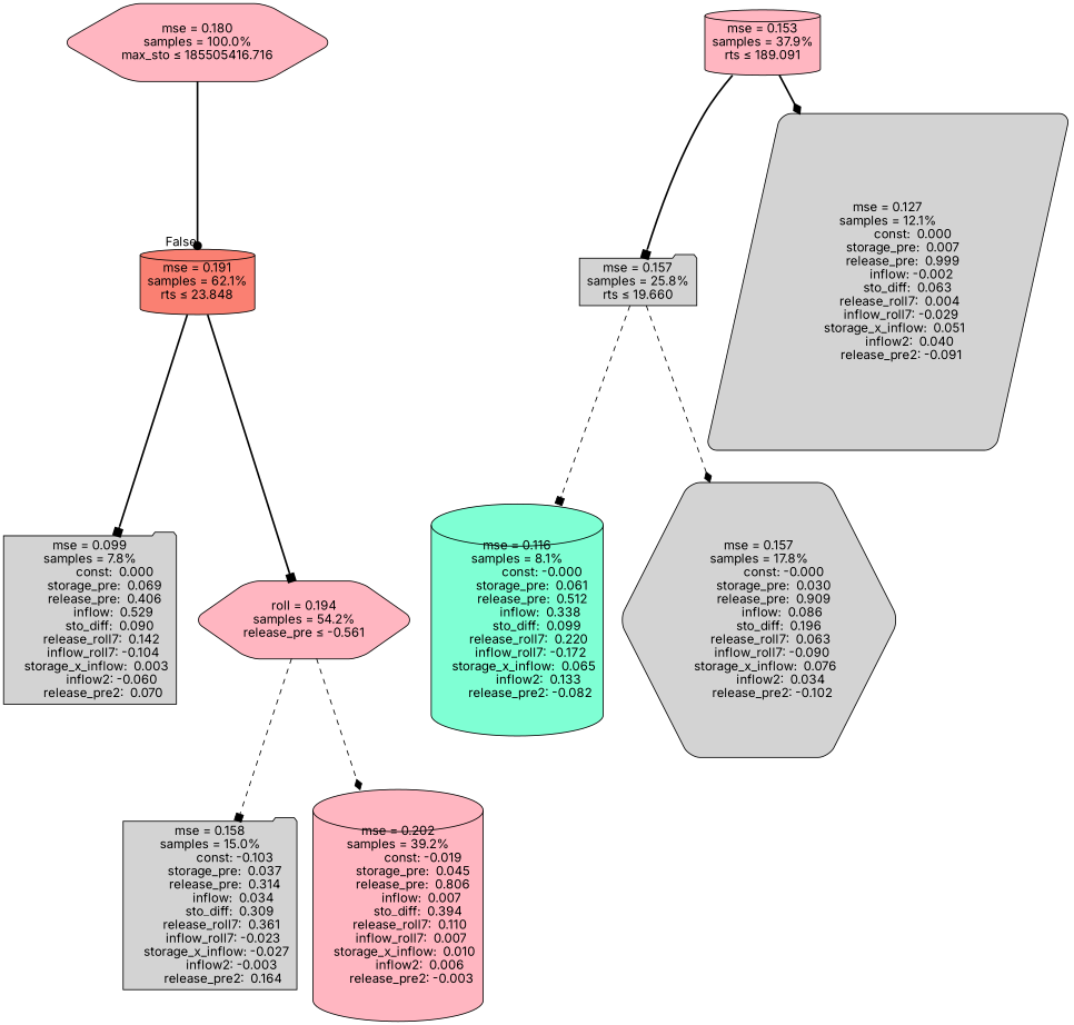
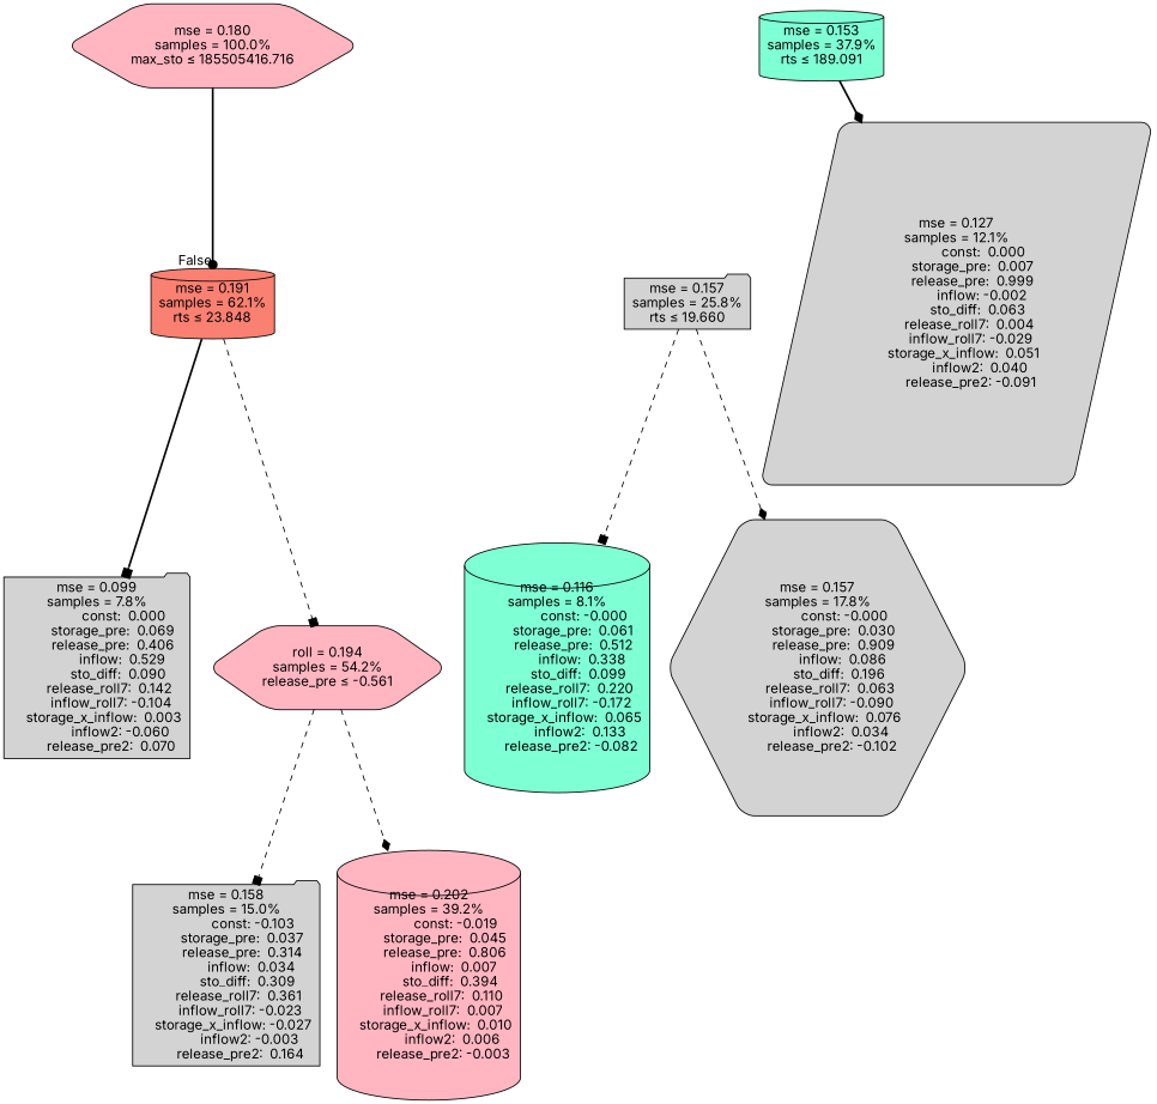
  digraph {
    fontname=Inter
    node [color=black fillcolor=lightgrey fontname=Inter shape=cylinder style="filled, rounded"]
    edge [arrowhead=box fontname=Inter style=dashed]
    n1 [fillcolor=lightpink label="mse = 0.180\nsamples = 100.0%\nmax_sto &le; 185505416.716" shape=hexagon]
    n2 [fillcolor=salmon label="mse = 0.191\nsamples = 62.1%\nrts &le; 23.848"]
-   n3 [fillcolor=lightpink label="mse = 0.153\nsamples = 37.9%\nrts &le; 189.091"]
+   n3 [fillcolor=aquamarine label="mse = 0.153\nsamples = 37.9%\nrts &le; 189.091"]
    n4 [label="mse = 0.157\nsamples = 25.8%\nrts &le; 19.660" shape=folder]
    n5 [label="mse = 0.127\nsamples = 12.1%\n               const:  0.000\n         storage_pre:  0.007\n         release_pre:  0.999\n              inflow: -0.002\n            sto_diff:  0.063\n       release_roll7:  0.004\n        inflow_roll7: -0.029\n    storage_x_inflow:  0.051\n             inflow2:  0.040\n        release_pre2: -0.091" shape=parallelogram]
    n6 [label="mse = 0.099\nsamples = 7.8%\n               const:  0.000\n         storage_pre:  0.069\n         release_pre:  0.406\n              inflow:  0.529\n            sto_diff:  0.090\n       release_roll7:  0.142\n        inflow_roll7: -0.104\n    storage_x_inflow:  0.003\n             inflow2: -0.060\n        release_pre2:  0.070" shape=folder]
    n7 [fillcolor=lightpink label="roll = 0.194\nsamples = 54.2%\nrelease_pre &le; -0.561" shape=hexagon]
    n8 [fillcolor=aquamarine label="mse = 0.116\nsamples = 8.1%\n               const: -0.000\n         storage_pre:  0.061\n         release_pre:  0.512\n              inflow:  0.338\n            sto_diff:  0.099\n       release_roll7:  0.220\n        inflow_roll7: -0.172\n    storage_x_inflow:  0.065\n             inflow2:  0.133\n        release_pre2: -0.082"]
    n9 [label="mse = 0.157\nsamples = 17.8%\n               const: -0.000\n         storage_pre:  0.030\n         release_pre:  0.909\n              inflow:  0.086\n            sto_diff:  0.196\n       release_roll7:  0.063\n        inflow_roll7: -0.090\n    storage_x_inflow:  0.076\n             inflow2:  0.034\n        release_pre2: -0.102" shape=hexagon]
    n10 [label="mse = 0.158\nsamples = 15.0%\n               const: -0.103\n         storage_pre:  0.037\n         release_pre:  0.314\n              inflow:  0.034\n            sto_diff:  0.309\n       release_roll7:  0.361\n        inflow_roll7: -0.023\n    storage_x_inflow: -0.027\n             inflow2: -0.003\n        release_pre2:  0.164" shape=folder]
    n11 [fillcolor=lightpink label="mse = 0.202\nsamples = 39.2%\n               const: -0.019\n         storage_pre:  0.045\n         release_pre:  0.806\n              inflow:  0.007\n            sto_diff:  0.394\n       release_roll7:  0.110\n        inflow_roll7:  0.007\n    storage_x_inflow:  0.010\n             inflow2:  0.006\n        release_pre2: -0.003"]
    n1 -> n2 [arrowhead=dot headlabel=False labelangle=-45 labeldistance=2.5 style=bold]
    n2 -> n6 [style=bold]
-   n2 -> n7 [style=bold]
-   n3 -> n4 [style=bold]
+   n2 -> n7
    n3 -> n5 [arrowhead=diamond style=bold]
    n4 -> n8
    n4 -> n9 [arrowhead=diamond]
    n7 -> n10
    n7 -> n11 [arrowhead=diamond]
  }
